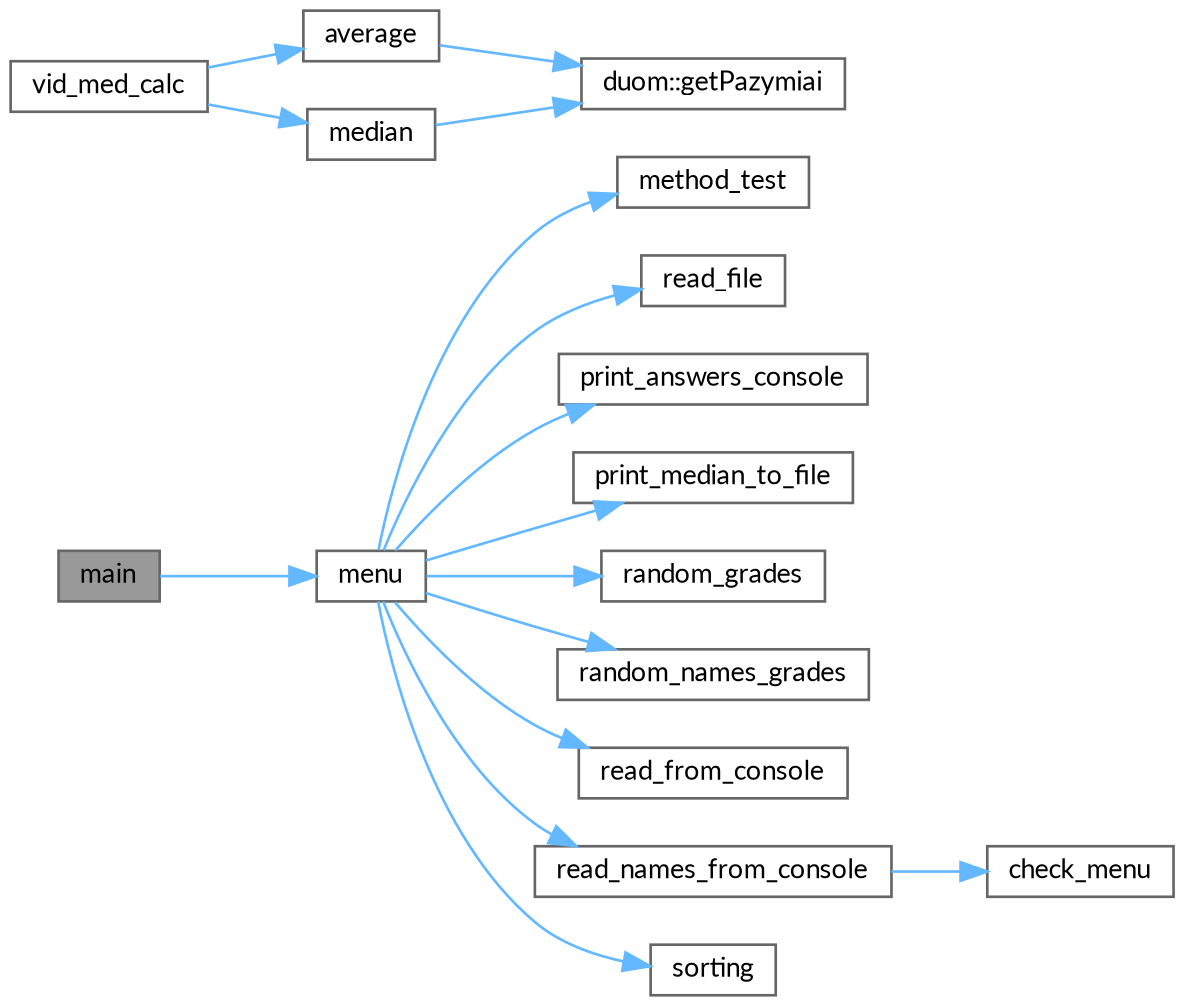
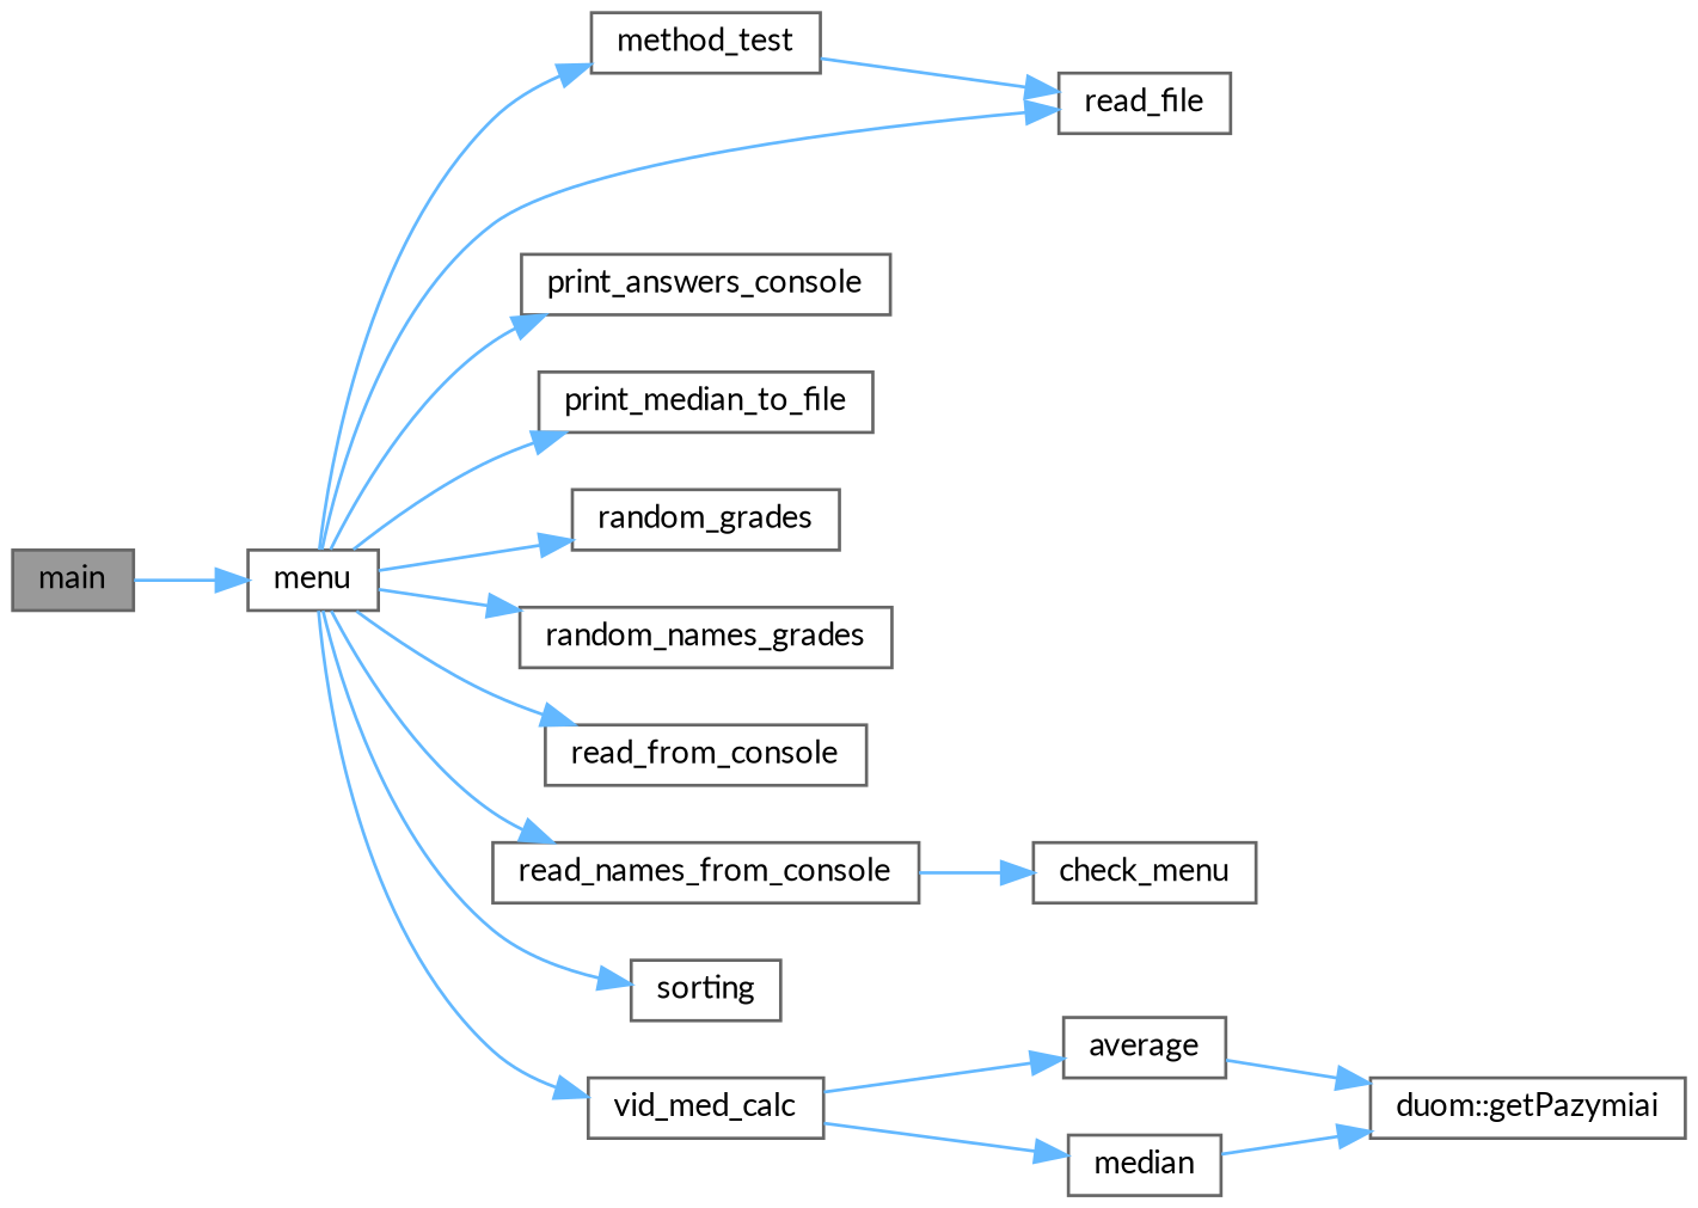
  digraph {
    fontname=Lato
    rankdir=LR
    node [color=grey40 fillcolor=white fontname=Lato fontsize=10 shape=box style=filled]
    edge [color=steelblue1 fontname=Lato fontsize=10 labelfontname=Helvetica labelfontsize=10 style=solid]
    n1 [color=gray40 fillcolor=grey60 fontcolor=black height=0.2 label=main width=0.4]
    n2 [height=0.2 label=menu width=0.4]
    n3 [height=0.2 label=method_test width=0.4]
    n4 [height=0.2 label=read_file width=0.4]
    n5 [height=0.2 label=print_answers_console width=0.4]
    n6 [height=0.2 label=print_median_to_file width=0.4]
    n7 [height=0.2 label=random_grades width=0.4]
    n8 [height=0.2 label=random_names_grades width=0.4]
    n9 [height=0.2 label=read_from_console width=0.4]
    n10 [height=0.2 label=read_names_from_console width=0.4]
    n11 [height=0.2 label=sorting width=0.4]
    n12 [height=0.2 label=vid_med_calc width=0.4]
    n13 [height=0.2 label=check_menu width=0.4]
    n14 [height=0.2 label=average width=0.4]
    n15 [height=0.2 label=median width=0.4]
    n16 [height=0.2 label="duom::getPazymiai" width=0.4]
    n1 -> n2
    n2 -> n3
    n2 -> n4
    n2 -> n5
    n2 -> n6
    n2 -> n7
    n2 -> n8
    n2 -> n9
    n2 -> n10
    n2 -> n11
+   n2 -> n12
+   n3 -> n4
    n10 -> n13
    n12 -> n14
    n12 -> n15
    n14 -> n16
    n15 -> n16
  }
